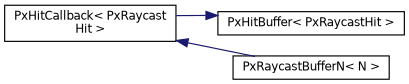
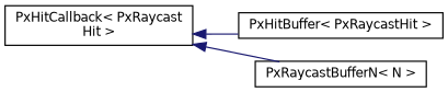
  digraph {
    rankdir=LR
    node [color=black fillcolor=white fontname=Helvetica fontsize=10 shape=record style=filled]
    edge [color=midnightblue dir=back fontname=Helvetica fontsize=10 labelfontname=Helvetica labelfontsize=10 style=solid]
    n1 [height=0.2 label="PxHitCallback\< PxRaycast\lHit \>" width=0.4]
    n2 [height=0.2 label="PxHitBuffer\< PxRaycastHit \>" width=0.4]
    n3 [height=0.2 label="PxRaycastBufferN\< N \>" width=0.4]
-   n2 -> n1
+   n1 -> n2
    n1 -> n3
  }
